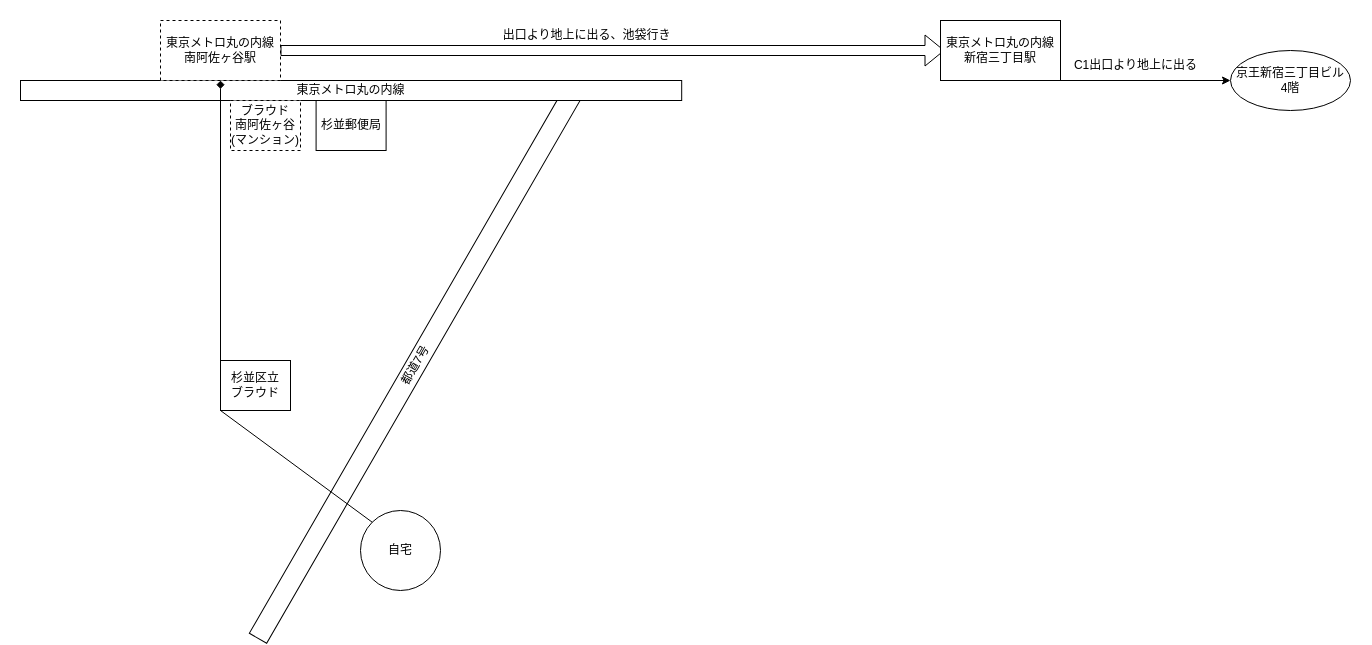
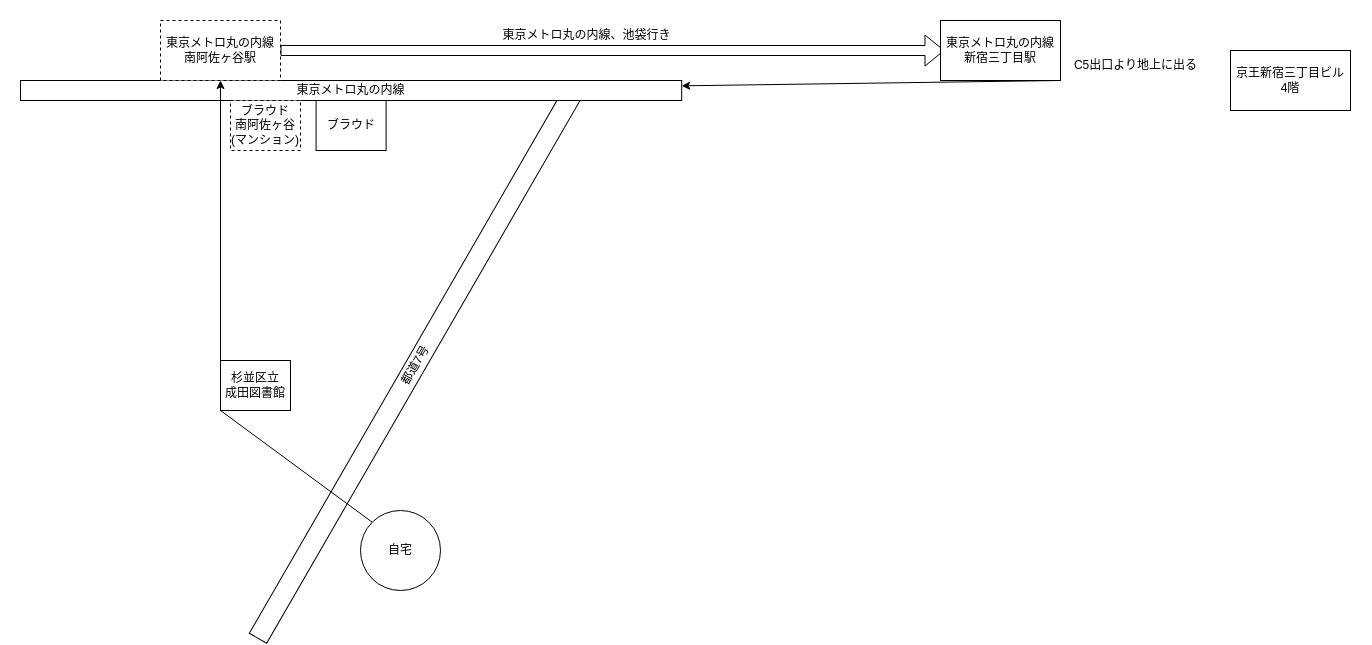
  <mxCell id="0" />
  <mxCell id="1" parent="0" />
  <mxCell id="2" value="都道7号" style="rounded=0;whiteSpace=wrap;html=1;rotation=-60;" parent="1" vertex="1"><mxGeometry x="100" y="355" width="630" height="20" as="geometry" /></mxCell>
  <mxCell id="3" value="東京メトロ丸の内線" style="rounded=0;whiteSpace=wrap;html=1;" parent="1" vertex="1"><mxGeometry y="80" width="661.19" height="20" as="geometry" x="20" /></mxCell>
  <mxCell id="4" value="自宅" style="ellipse;whiteSpace=wrap;html=1;aspect=fixed;" parent="1" vertex="1"><mxGeometry x="360" y="510" width="80" height="80" as="geometry" /></mxCell>
  <mxCell id="5" value="東京メトロ丸の内線&lt;div&gt;南阿佐ヶ谷駅&lt;/div&gt;" style="rounded=0;whiteSpace=wrap;html=1;dashed=1;" parent="1" vertex="1"><mxGeometry x="160" y="20" width="120" height="60" as="geometry" /></mxCell>
- <mxCell id="6" value="" style="endArrow=diamond;html=1;rounded=0;exitX=0;exitY=0;exitDx=0;exitDy=0;" parent="1" source="4" target="5" edge="1"><mxGeometry width="50" height="50" relative="1" as="geometry"><mxPoint x="220" y="360" as="sourcePoint" /><mxPoint x="220" y="50" as="targetPoint" /><Array as="points"><mxPoint x="220" y="410" /></Array></mxGeometry></mxCell>
+ <mxCell id="6" value="" style="endArrow=classic;html=1;rounded=0;exitX=0;exitY=0;exitDx=0;exitDy=0;" parent="1" source="4" target="5" edge="1"><mxGeometry width="50" height="50" relative="1" as="geometry"><mxPoint x="220" y="360" as="sourcePoint" /><mxPoint x="220" y="50" as="targetPoint" /><Array as="points"><mxPoint x="220" y="410" /></Array></mxGeometry></mxCell>
  <mxCell id="7" value="" style="shape=flexArrow;endArrow=classic;html=1;rounded=0;exitX=1;exitY=0.5;exitDx=0;exitDy=0;" parent="1" source="5" edge="1"><mxGeometry width="50" height="50" relative="1" as="geometry"><mxPoint x="400" y="100" as="sourcePoint" /><mxPoint x="944" y="50" as="targetPoint" /></mxGeometry></mxCell>
  <mxCell id="8" value="東京メトロ丸の内線&lt;div&gt;新宿三丁目駅&lt;/div&gt;" style="rounded=0;whiteSpace=wrap;html=1;" parent="1" vertex="1"><mxGeometry x="940" y="20" width="120" height="60" as="geometry" /></mxCell>
- <mxCell id="9" value="" style="endArrow=classic;html=1;rounded=0;exitX=1;exitY=1;exitDx=0;exitDy=0;entryX=0;entryY=0.5;entryDx=0;entryDy=0;" parent="1" source="8" target="10" edge="1"><mxGeometry width="50" height="50" relative="1" as="geometry"><mxPoint x="760" y="100" as="sourcePoint" /><mxPoint x="1140" y="80" as="targetPoint" /></mxGeometry></mxCell>
- <mxCell id="10" value="京王新宿三丁目ビル&lt;br&gt;4階" style="ellipse;whiteSpace=wrap;html=1;" parent="1" vertex="1"><mxGeometry x="1230" y="50" width="120" height="60" as="geometry" /></mxCell>
- <mxCell id="11" value="出口より地上に出る、池袋行き" style="text;html=1;align=center;verticalAlign=middle;resizable=0;points=[];autosize=1;strokeColor=none;fillColor=none;" parent="1" vertex="1"><mxGeometry x="491.19" y="20" width="190" height="30" as="geometry" /></mxCell>
- <mxCell id="12" value="C1出口より地上に出る" style="text;html=1;align=center;verticalAlign=middle;resizable=0;points=[];autosize=1;strokeColor=none;fillColor=none;" parent="1" vertex="1"><mxGeometry x="1060" y="50" width="150" height="30" as="geometry" /></mxCell>
- <mxCell id="13" value="杉並区立&lt;br&gt;ブラウド" style="rounded=0;whiteSpace=wrap;html=1;" parent="1" vertex="1"><mxGeometry x="220" y="360" width="70" height="50" as="geometry" /></mxCell>
- <mxCell id="14" value="杉並郵便局" style="rounded=0;whiteSpace=wrap;html=1;" parent="1" vertex="1"><mxGeometry x="315.59" y="100" width="70" height="50" as="geometry" /></mxCell>
+ <mxCell id="9" value="" style="endArrow=classic;html=1;rounded=0;exitX=1;exitY=1;exitDx=0;exitDy=0;" parent="1" source="8" target="3" edge="1"><mxGeometry width="50" height="50" relative="1" as="geometry"><mxPoint x="760" y="100" as="sourcePoint" /><mxPoint x="1140" y="80" as="targetPoint" /></mxGeometry></mxCell>
+ <mxCell id="10" value="京王新宿三丁目ビル&lt;br&gt;4階" style="rounded=0;whiteSpace=wrap;html=1;" parent="1" vertex="1"><mxGeometry x="1230" y="50" width="120" height="60" as="geometry" /></mxCell>
+ <mxCell id="11" value="東京メトロ丸の内線、池袋行き" style="text;html=1;align=center;verticalAlign=middle;resizable=0;points=[];autosize=1;strokeColor=none;fillColor=none;" parent="1" vertex="1"><mxGeometry x="491.19" y="20" width="190" height="30" as="geometry" /></mxCell>
+ <mxCell id="12" value="C5出口より地上に出る" style="text;html=1;align=center;verticalAlign=middle;resizable=0;points=[];autosize=1;strokeColor=none;fillColor=none;" parent="1" vertex="1"><mxGeometry x="1060" y="50" width="150" height="30" as="geometry" /></mxCell>
+ <mxCell id="13" value="杉並区立&lt;br&gt;成田図書館" style="rounded=0;whiteSpace=wrap;html=1;" parent="1" vertex="1"><mxGeometry x="220" y="360" width="70" height="50" as="geometry" /></mxCell>
+ <mxCell id="14" value="ブラウド" style="rounded=0;whiteSpace=wrap;html=1;" parent="1" vertex="1"><mxGeometry x="315.59" y="100" width="70" height="50" as="geometry" /></mxCell>
  <mxCell id="15" value="ブラウド&lt;br&gt;南阿佐ヶ谷&lt;br&gt;(マンション)" style="rounded=0;whiteSpace=wrap;html=1;dashed=1;" parent="1" vertex="1"><mxGeometry x="230" y="100" width="70" height="50" as="geometry" /></mxCell>
